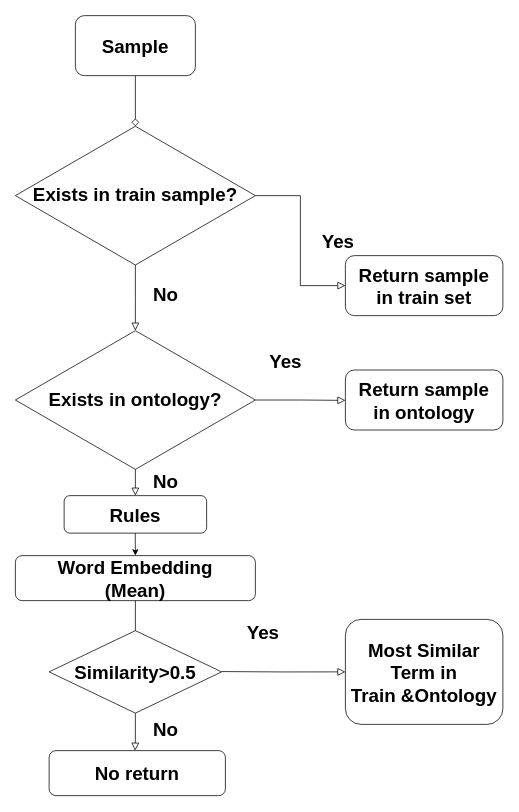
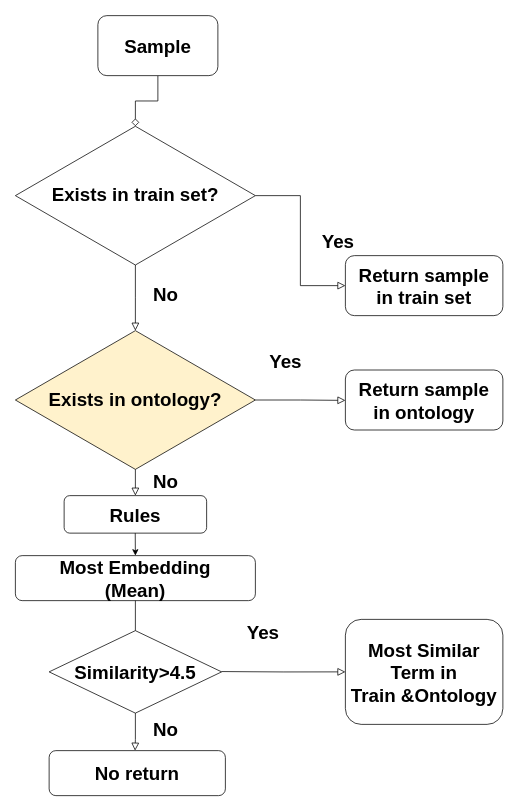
  <mxCell id="0" />
  <mxCell id="1" parent="0" />
  <mxCell id="2" value="" style="rounded=0;html=1;jettySize=auto;orthogonalLoop=1;fontSize=11;endArrow=diamond;endFill=0;endSize=8;strokeWidth=1;shadow=0;labelBackgroundColor=none;edgeStyle=orthogonalEdgeStyle;entryX=0.5;entryY=0;entryDx=0;entryDy=0;" parent="1" source="3" target="6" edge="1"><mxGeometry relative="1" as="geometry"><mxPoint x="140" y="150" as="targetPoint" /></mxGeometry></mxCell>
- <mxCell id="3" value="&lt;font style=&quot;font-size: 25px&quot;&gt;Sample&lt;/font&gt;" style="rounded=1;whiteSpace=wrap;html=1;fontSize=12;glass=0;strokeWidth=1;shadow=0;fontStyle=1" parent="1" vertex="1"><mxGeometry x="100" y="20" width="160" height="80" as="geometry" /></mxCell>
+ <mxCell id="3" value="&lt;font style=&quot;font-size: 25px&quot;&gt;Sample&lt;/font&gt;" style="rounded=1;whiteSpace=wrap;html=1;fontSize=12;glass=0;strokeWidth=1;shadow=0;fontStyle=1" parent="1" vertex="1"><mxGeometry x="130" y="20" width="160" height="80" as="geometry" /></mxCell>
  <mxCell id="4" value="No" style="rounded=0;html=1;jettySize=auto;orthogonalLoop=1;fontSize=25;endArrow=block;endFill=0;endSize=8;strokeWidth=1;shadow=0;labelBackgroundColor=none;edgeStyle=orthogonalEdgeStyle;fontStyle=1" parent="1" source="6" edge="1"><mxGeometry x="-0.143" y="40" relative="1" as="geometry"><mxPoint as="offset" /><mxPoint x="180" y="440" as="targetPoint" /></mxGeometry></mxCell>
  <mxCell id="5" value="Yes" style="edgeStyle=orthogonalEdgeStyle;rounded=0;html=1;jettySize=auto;orthogonalLoop=1;fontSize=25;endArrow=block;endFill=0;endSize=8;strokeWidth=1;shadow=0;labelBackgroundColor=none;fontStyle=1" parent="1" source="6" target="8" edge="1"><mxGeometry y="50" relative="1" as="geometry"><mxPoint as="offset" /></mxGeometry></mxCell>
- <mxCell id="6" value="&lt;font style=&quot;font-size: 25px&quot;&gt;&lt;b&gt;Exists in train sample?&lt;/b&gt;&lt;/font&gt;" style="rhombus;whiteSpace=wrap;html=1;shadow=0;fontFamily=Helvetica;fontSize=12;align=center;strokeWidth=1;spacing=6;spacingTop=-4;" parent="1" vertex="1"><mxGeometry x="20" y="167.5" width="320" height="185" as="geometry" /></mxCell>
+ <mxCell id="6" value="&lt;font style=&quot;font-size: 25px&quot;&gt;&lt;b&gt;Exists in train set?&lt;/b&gt;&lt;/font&gt;" style="rhombus;whiteSpace=wrap;html=1;shadow=0;fontFamily=Helvetica;fontSize=12;align=center;strokeWidth=1;spacing=6;spacingTop=-4;" parent="1" vertex="1"><mxGeometry x="20" y="167.5" width="320" height="185" as="geometry" /></mxCell>
  <mxCell id="7" value="Most Similar Term in &lt;br&gt;Train &amp;amp;Ontology" style="rounded=1;whiteSpace=wrap;html=1;fontSize=25;glass=0;strokeWidth=1;shadow=0;fontStyle=1" parent="1" vertex="1"><mxGeometry x="460" y="825" width="210" height="140" as="geometry" /></mxCell>
  <mxCell id="8" value="Return sample &lt;br&gt;in train set" style="rounded=1;whiteSpace=wrap;html=1;fontSize=25;glass=0;strokeWidth=1;shadow=0;fontStyle=1" parent="1" vertex="1"><mxGeometry x="460" y="340" width="210" height="80" as="geometry" /></mxCell>
- <mxCell id="9" value="&lt;font style=&quot;font-size: 25px&quot;&gt;&lt;b&gt;Exists in ontology?&lt;/b&gt;&lt;/font&gt;" style="rhombus;whiteSpace=wrap;html=1;shadow=0;fontFamily=Helvetica;fontSize=12;align=center;strokeWidth=1;spacing=6;spacingTop=-4;" parent="1" vertex="1"><mxGeometry x="20" y="440" width="320" height="185" as="geometry" /></mxCell>
+ <mxCell id="9" value="&lt;font style=&quot;font-size: 25px&quot;&gt;&lt;b&gt;Exists in ontology?&lt;/b&gt;&lt;/font&gt;" style="rhombus;whiteSpace=wrap;html=1;shadow=0;fontFamily=Helvetica;fontSize=12;align=center;strokeWidth=1;spacing=6;spacingTop=-4;fillColor=#fff2cc;" parent="1" vertex="1"><mxGeometry x="20" y="440" width="320" height="185" as="geometry" /></mxCell>
  <mxCell id="10" value="Yes" style="edgeStyle=orthogonalEdgeStyle;rounded=0;html=1;jettySize=auto;orthogonalLoop=1;fontSize=25;endArrow=block;endFill=0;endSize=8;strokeWidth=1;shadow=0;labelBackgroundColor=none;exitX=1;exitY=0.5;exitDx=0;exitDy=0;fontStyle=1" parent="1" source="9" edge="1"><mxGeometry x="-0.334" y="53" relative="1" as="geometry"><mxPoint as="offset" /><mxPoint x="500" y="472.5" as="sourcePoint" /><mxPoint x="460" y="533" as="targetPoint" /><Array as="points"><mxPoint x="400" y="533" /><mxPoint x="400" y="533" /></Array></mxGeometry></mxCell>
  <mxCell id="11" value="Return sample &lt;br&gt;in ontology" style="rounded=1;whiteSpace=wrap;html=1;fontSize=25;glass=0;strokeWidth=1;shadow=0;fontStyle=1" parent="1" vertex="1"><mxGeometry x="460" y="492.5" width="210" height="80" as="geometry" /></mxCell>
  <mxCell id="12" value="No" style="rounded=0;html=1;jettySize=auto;orthogonalLoop=1;fontSize=25;endArrow=block;endFill=0;endSize=8;strokeWidth=1;shadow=0;labelBackgroundColor=none;edgeStyle=orthogonalEdgeStyle;fontStyle=1;exitX=0.5;exitY=1;exitDx=0;exitDy=0;" parent="1" source="9" edge="1"><mxGeometry x="-0.143" y="40" relative="1" as="geometry"><mxPoint as="offset" /><mxPoint x="70" y="670" as="sourcePoint" /><mxPoint x="180" y="660" as="targetPoint" /><Array as="points" /></mxGeometry></mxCell>
- <mxCell id="13" value="Word Embedding&lt;br&gt;(Mean)" style="rounded=1;whiteSpace=wrap;html=1;fontSize=25;fontStyle=1" parent="1" vertex="1"><mxGeometry x="20" y="740" width="320" height="60" as="geometry" /></mxCell>
- <mxCell id="14" value="Similarity&amp;gt;0.5" style="rhombus;whiteSpace=wrap;html=1;fontSize=25;fontStyle=1" parent="1" vertex="1"><mxGeometry x="65" y="840" width="230" height="110" as="geometry" /></mxCell>
+ <mxCell id="13" value="Most Embedding&lt;br&gt;(Mean)" style="rounded=1;whiteSpace=wrap;html=1;fontSize=25;fontStyle=1" parent="1" vertex="1"><mxGeometry x="20" y="740" width="320" height="60" as="geometry" /></mxCell>
+ <mxCell id="14" value="Similarity&amp;gt;4.5" style="rhombus;whiteSpace=wrap;html=1;fontSize=25;fontStyle=1" parent="1" vertex="1"><mxGeometry x="65" y="840" width="230" height="110" as="geometry" /></mxCell>
  <mxCell id="15" value="" style="endArrow=none;html=1;exitX=0.5;exitY=1;exitDx=0;exitDy=0;entryX=0.5;entryY=0;entryDx=0;entryDy=0;" parent="1" source="13" target="14" edge="1"><mxGeometry width="50" height="50" relative="1" as="geometry"><mxPoint x="410" y="840" as="sourcePoint" /><mxPoint x="460" y="790" as="targetPoint" /></mxGeometry></mxCell>
  <mxCell id="16" value="No" style="rounded=0;html=1;jettySize=auto;orthogonalLoop=1;fontSize=25;endArrow=block;endFill=0;endSize=8;strokeWidth=1;shadow=0;labelBackgroundColor=none;edgeStyle=orthogonalEdgeStyle;fontStyle=1;exitX=0.5;exitY=1;exitDx=0;exitDy=0;entryX=0.5;entryY=0;entryDx=0;entryDy=0;" parent="1" source="14" edge="1"><mxGeometry x="-0.143" y="40" relative="1" as="geometry"><mxPoint as="offset" /><mxPoint x="179.58" y="965" as="sourcePoint" /><mxPoint x="179.58" y="1000" as="targetPoint" /><Array as="points"><mxPoint x="180" y="985" /></Array></mxGeometry></mxCell>
  <mxCell id="17" value="Yes" style="edgeStyle=orthogonalEdgeStyle;rounded=0;html=1;jettySize=auto;orthogonalLoop=1;fontSize=25;endArrow=block;endFill=0;endSize=8;strokeWidth=1;shadow=0;labelBackgroundColor=none;exitX=1;exitY=0.5;exitDx=0;exitDy=0;fontStyle=1;entryX=0;entryY=0.5;entryDx=0;entryDy=0;" parent="1" target="7" edge="1"><mxGeometry x="-0.334" y="53" relative="1" as="geometry"><mxPoint as="offset" /><mxPoint x="295" y="894.58" as="sourcePoint" /><mxPoint x="450" y="895" as="targetPoint" /><Array as="points" /></mxGeometry></mxCell>
  <mxCell id="18" value="No return" style="rounded=1;whiteSpace=wrap;html=1;fontSize=25;fontStyle=1" parent="1" vertex="1"><mxGeometry x="65" y="1000" width="235" height="60" as="geometry" /></mxCell>
  <mxCell id="19" value="Rules" style="rounded=1;whiteSpace=wrap;html=1;fontSize=25;fontStyle=1" vertex="1" parent="1"><mxGeometry x="85" y="660" width="190" height="50" as="geometry" /></mxCell>
  <mxCell id="20" value="" style="endArrow=classic;html=1;exitX=0.5;exitY=1;exitDx=0;exitDy=0;entryX=0.5;entryY=0;entryDx=0;entryDy=0;" edge="1" parent="1" target="13"><mxGeometry width="50" height="50" relative="1" as="geometry"><mxPoint x="179.83" y="710" as="sourcePoint" /><mxPoint x="179.83" y="730" as="targetPoint" /></mxGeometry></mxCell>
